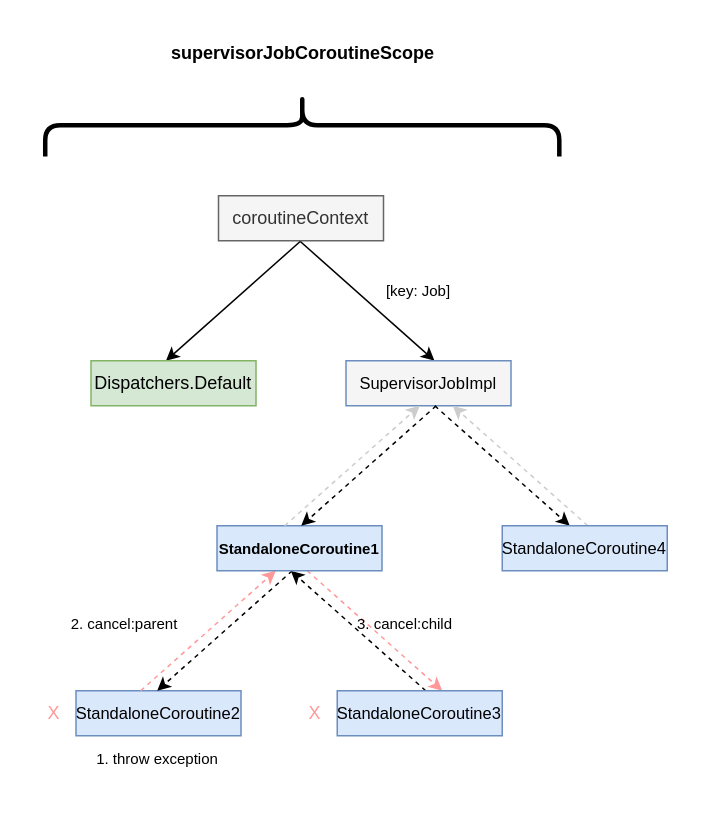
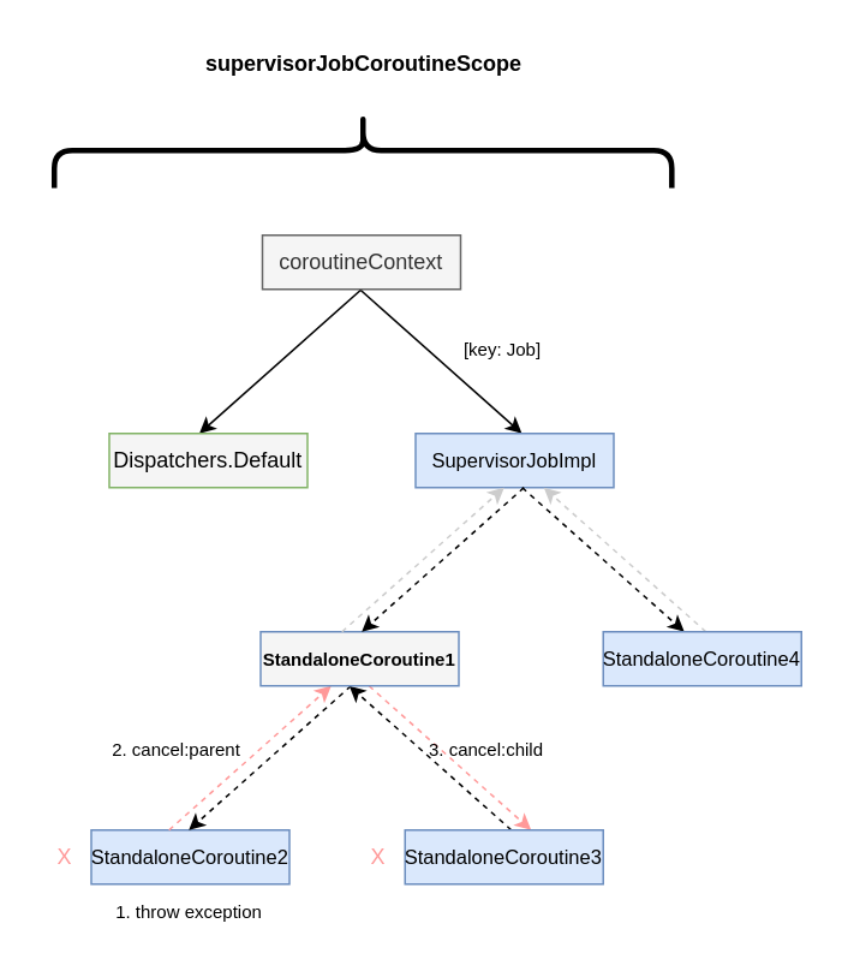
  <mxCell id="0" />
  <mxCell id="1" parent="0" />
  <mxCell id="2" value="StandaloneCoroutine2" style="rounded=0;whiteSpace=wrap;html=1;fontSize=11;fillColor=#dae8fc;strokeColor=#6c8ebf;" parent="1" vertex="1"><mxGeometry x="50" y="460" width="110" height="30" as="geometry" /></mxCell>
  <mxCell id="3" value="" style="endArrow=classic;html=1;rounded=0;dashed=1;" parent="1" edge="1"><mxGeometry width="50" height="50" relative="1" as="geometry"><mxPoint x="194.16" y="380" as="sourcePoint" /><mxPoint x="104.16" y="460" as="targetPoint" /></mxGeometry></mxCell>
  <mxCell id="4" value="" style="endArrow=classic;html=1;rounded=0;fontColor=#FF0000;strokeColor=#FF9999;dashed=1;" parent="1" edge="1"><mxGeometry width="50" height="50" relative="1" as="geometry"><mxPoint x="93.16" y="460" as="sourcePoint" /><mxPoint x="183.16" y="380" as="targetPoint" /></mxGeometry></mxCell>
- <mxCell id="5" value="2. cancel:parent" style="text;html=1;align=center;verticalAlign=middle;resizable=0;points=[];autosize=1;strokeColor=none;fillColor=none;fontSize=10;" parent="1" vertex="1"><mxGeometry x="37.16" y="400" width="90" height="30" as="geometry" /></mxCell>
+ <mxCell id="5" value="2. cancel:parent" style="text;html=1;align=center;verticalAlign=middle;resizable=0;points=[];autosize=1;strokeColor=none;fillColor=none;fontSize=10;" parent="1" vertex="1"><mxGeometry x="52.16" y="400" width="90" height="30" as="geometry" /></mxCell>
  <mxCell id="6" value="" style="endArrow=classic;html=1;rounded=0;strokeColor=#FF9999;dashed=1;" parent="1" edge="1"><mxGeometry width="50" height="50" relative="1" as="geometry"><mxPoint x="204.16" y="380" as="sourcePoint" /><mxPoint x="294.16" y="460" as="targetPoint" /></mxGeometry></mxCell>
  <mxCell id="7" value="3. cancel:child" style="text;html=1;align=center;verticalAlign=middle;resizable=0;points=[];autosize=1;strokeColor=none;fillColor=none;fontSize=10;" parent="1" vertex="1"><mxGeometry x="224.16" y="400" width="90" height="30" as="geometry" /></mxCell>
  <mxCell id="8" value="" style="endArrow=classic;html=1;rounded=0;dashed=1;" parent="1" edge="1"><mxGeometry width="50" height="50" relative="1" as="geometry"><mxPoint x="283.16" y="460" as="sourcePoint" /><mxPoint x="193.16" y="380" as="targetPoint" /></mxGeometry></mxCell>
  <mxCell id="9" value="StandaloneCoroutine3" style="rounded=0;whiteSpace=wrap;html=1;fontSize=11;fillColor=#dae8fc;strokeColor=#6c8ebf;" parent="1" vertex="1"><mxGeometry x="224.16" y="460" width="110" height="30" as="geometry" /></mxCell>
  <mxCell id="10" value="X" style="text;html=1;align=center;verticalAlign=middle;resizable=0;points=[];autosize=1;strokeColor=none;fillColor=none;fontColor=#FF9999;" parent="1" vertex="1"><mxGeometry x="20" y="460" width="30" height="30" as="geometry" /></mxCell>
  <mxCell id="11" value="1. throw exception" style="text;html=1;align=center;verticalAlign=middle;resizable=0;points=[];autosize=1;strokeColor=none;fillColor=none;fontSize=10;" parent="1" vertex="1"><mxGeometry x="54.16" y="490" width="100" height="30" as="geometry" /></mxCell>
  <mxCell id="12" value="" style="shape=curlyBracket;whiteSpace=wrap;html=1;rounded=1;labelPosition=left;verticalLabelPosition=middle;align=right;verticalAlign=middle;direction=south;strokeWidth=3;" parent="1" vertex="1"><mxGeometry x="29.48" y="62.16" width="342.72" height="41.67" as="geometry" /></mxCell>
  <mxCell id="13" value="supervisorJobCoroutineScope" style="text;html=1;align=center;verticalAlign=middle;resizable=0;points=[];autosize=1;strokeColor=none;fillColor=none;fontStyle=1" parent="1" vertex="1"><mxGeometry x="100.84" y="20" width="200" height="30" as="geometry" /></mxCell>
  <mxCell id="14" value="" style="endArrow=classic;html=1;rounded=0;" parent="1" edge="1"><mxGeometry width="50" height="50" relative="1" as="geometry"><mxPoint x="200" y="160" as="sourcePoint" /><mxPoint x="110" y="240" as="targetPoint" /></mxGeometry></mxCell>
  <mxCell id="15" value="" style="endArrow=classic;html=1;rounded=0;" parent="1" edge="1"><mxGeometry width="50" height="50" relative="1" as="geometry"><mxPoint x="199" y="160" as="sourcePoint" /><mxPoint x="289" y="240" as="targetPoint" /></mxGeometry></mxCell>
- <mxCell id="16" value="Dispatchers.Default" style="rounded=0;whiteSpace=wrap;html=1;fillColor=#d5e8d4;strokeColor=#82b366;" parent="1" vertex="1"><mxGeometry x="60" y="240" width="110" height="30" as="geometry" /></mxCell>
- <mxCell id="17" value="SupervisorJobImpl" style="rounded=0;whiteSpace=wrap;html=1;fontStyle=0;fontSize=11;fillColor=#f5f5f5;strokeColor=#6c8ebf;" parent="1" vertex="1"><mxGeometry x="230" y="240" width="110" height="30" as="geometry" /></mxCell>
- <mxCell id="18" value="StandaloneCoroutine1" style="rounded=0;whiteSpace=wrap;html=1;fontSize=10;fontStyle=1;fillColor=#dae8fc;strokeColor=#6c8ebf;" parent="1" vertex="1"><mxGeometry x="144" y="350" width="110" height="30" as="geometry" /></mxCell>
+ <mxCell id="16" value="Dispatchers.Default" style="rounded=0;whiteSpace=wrap;html=1;fillColor=#f5f5f5;strokeColor=#82b366;" parent="1" vertex="1"><mxGeometry x="60" y="240" width="110" height="30" as="geometry" /></mxCell>
+ <mxCell id="17" value="SupervisorJobImpl" style="rounded=0;whiteSpace=wrap;html=1;fontStyle=0;fontSize=11;fillColor=#dae8fc;strokeColor=#6c8ebf;" parent="1" vertex="1"><mxGeometry x="230" y="240" width="110" height="30" as="geometry" /></mxCell>
+ <mxCell id="18" value="StandaloneCoroutine1" style="rounded=0;whiteSpace=wrap;html=1;fontSize=10;fontStyle=1;fillColor=#f5f5f5;strokeColor=#6c8ebf;" parent="1" vertex="1"><mxGeometry x="144" y="350" width="110" height="30" as="geometry" /></mxCell>
  <mxCell id="19" value="[key: Job]" style="text;html=1;align=center;verticalAlign=middle;resizable=0;points=[];autosize=1;strokeColor=none;fillColor=none;fontSize=10;" parent="1" vertex="1"><mxGeometry x="243" y="178" width="70" height="30" as="geometry" /></mxCell>
  <mxCell id="20" value="coroutineContext" style="rounded=0;whiteSpace=wrap;html=1;fillColor=#f5f5f5;fontColor=#333333;strokeColor=#666666;" parent="1" vertex="1"><mxGeometry x="145" y="130" width="110" height="30" as="geometry" /></mxCell>
  <mxCell id="21" value="" style="endArrow=classic;html=1;rounded=0;dashed=1;" parent="1" edge="1"><mxGeometry width="50" height="50" relative="1" as="geometry"><mxPoint x="290.16" y="270" as="sourcePoint" /><mxPoint x="200.16" y="350" as="targetPoint" /></mxGeometry></mxCell>
  <mxCell id="22" value="" style="endArrow=classic;html=1;rounded=0;fontColor=#CCCCCC;strokeColor=#CCCCCC;dashed=1;" parent="1" edge="1"><mxGeometry width="50" height="50" relative="1" as="geometry"><mxPoint x="189.16" y="350" as="sourcePoint" /><mxPoint x="279.16" y="270" as="targetPoint" /></mxGeometry></mxCell>
  <mxCell id="23" value="" style="endArrow=classic;html=1;rounded=0;strokeColor=#000000;dashed=1;" parent="1" edge="1"><mxGeometry width="50" height="50" relative="1" as="geometry"><mxPoint x="289.16" y="270" as="sourcePoint" /><mxPoint x="379.16" y="350" as="targetPoint" /></mxGeometry></mxCell>
  <mxCell id="24" value="" style="endArrow=classic;html=1;rounded=0;dashed=1;strokeColor=#CCCCCC;" parent="1" edge="1"><mxGeometry width="50" height="50" relative="1" as="geometry"><mxPoint x="391.16" y="350" as="sourcePoint" /><mxPoint x="301.16" y="270" as="targetPoint" /></mxGeometry></mxCell>
  <mxCell id="25" value="StandaloneCoroutine4" style="rounded=0;whiteSpace=wrap;html=1;fontSize=11;fillColor=#dae8fc;strokeColor=#6c8ebf;" parent="1" vertex="1"><mxGeometry x="334.16" y="350" width="110" height="30" as="geometry" /></mxCell>
  <mxCell id="26" value="X" style="text;html=1;align=center;verticalAlign=middle;resizable=0;points=[];autosize=1;strokeColor=none;fillColor=none;fontColor=#FF9999;" vertex="1" parent="1"><mxGeometry x="194.16" y="460" width="30" height="30" as="geometry" /></mxCell>
